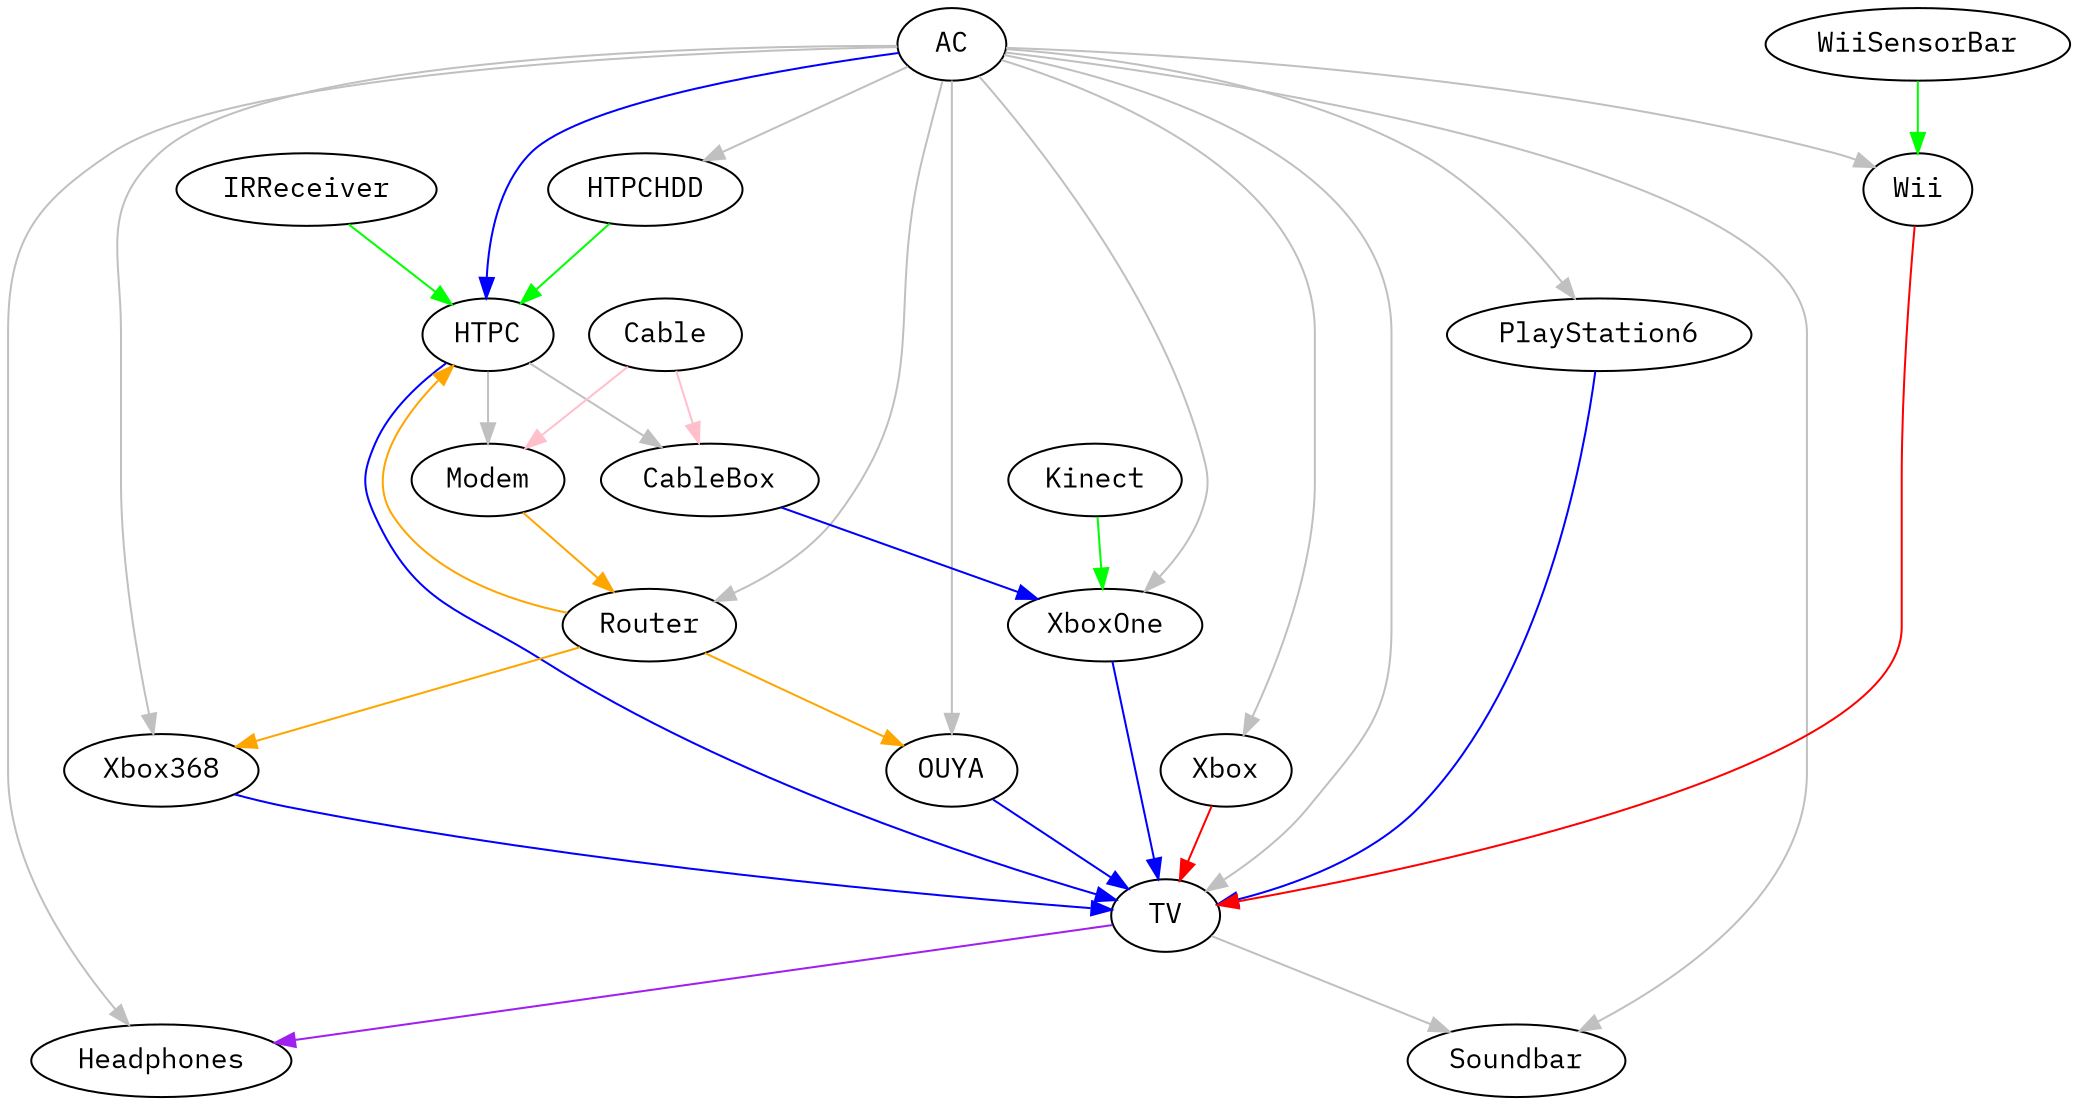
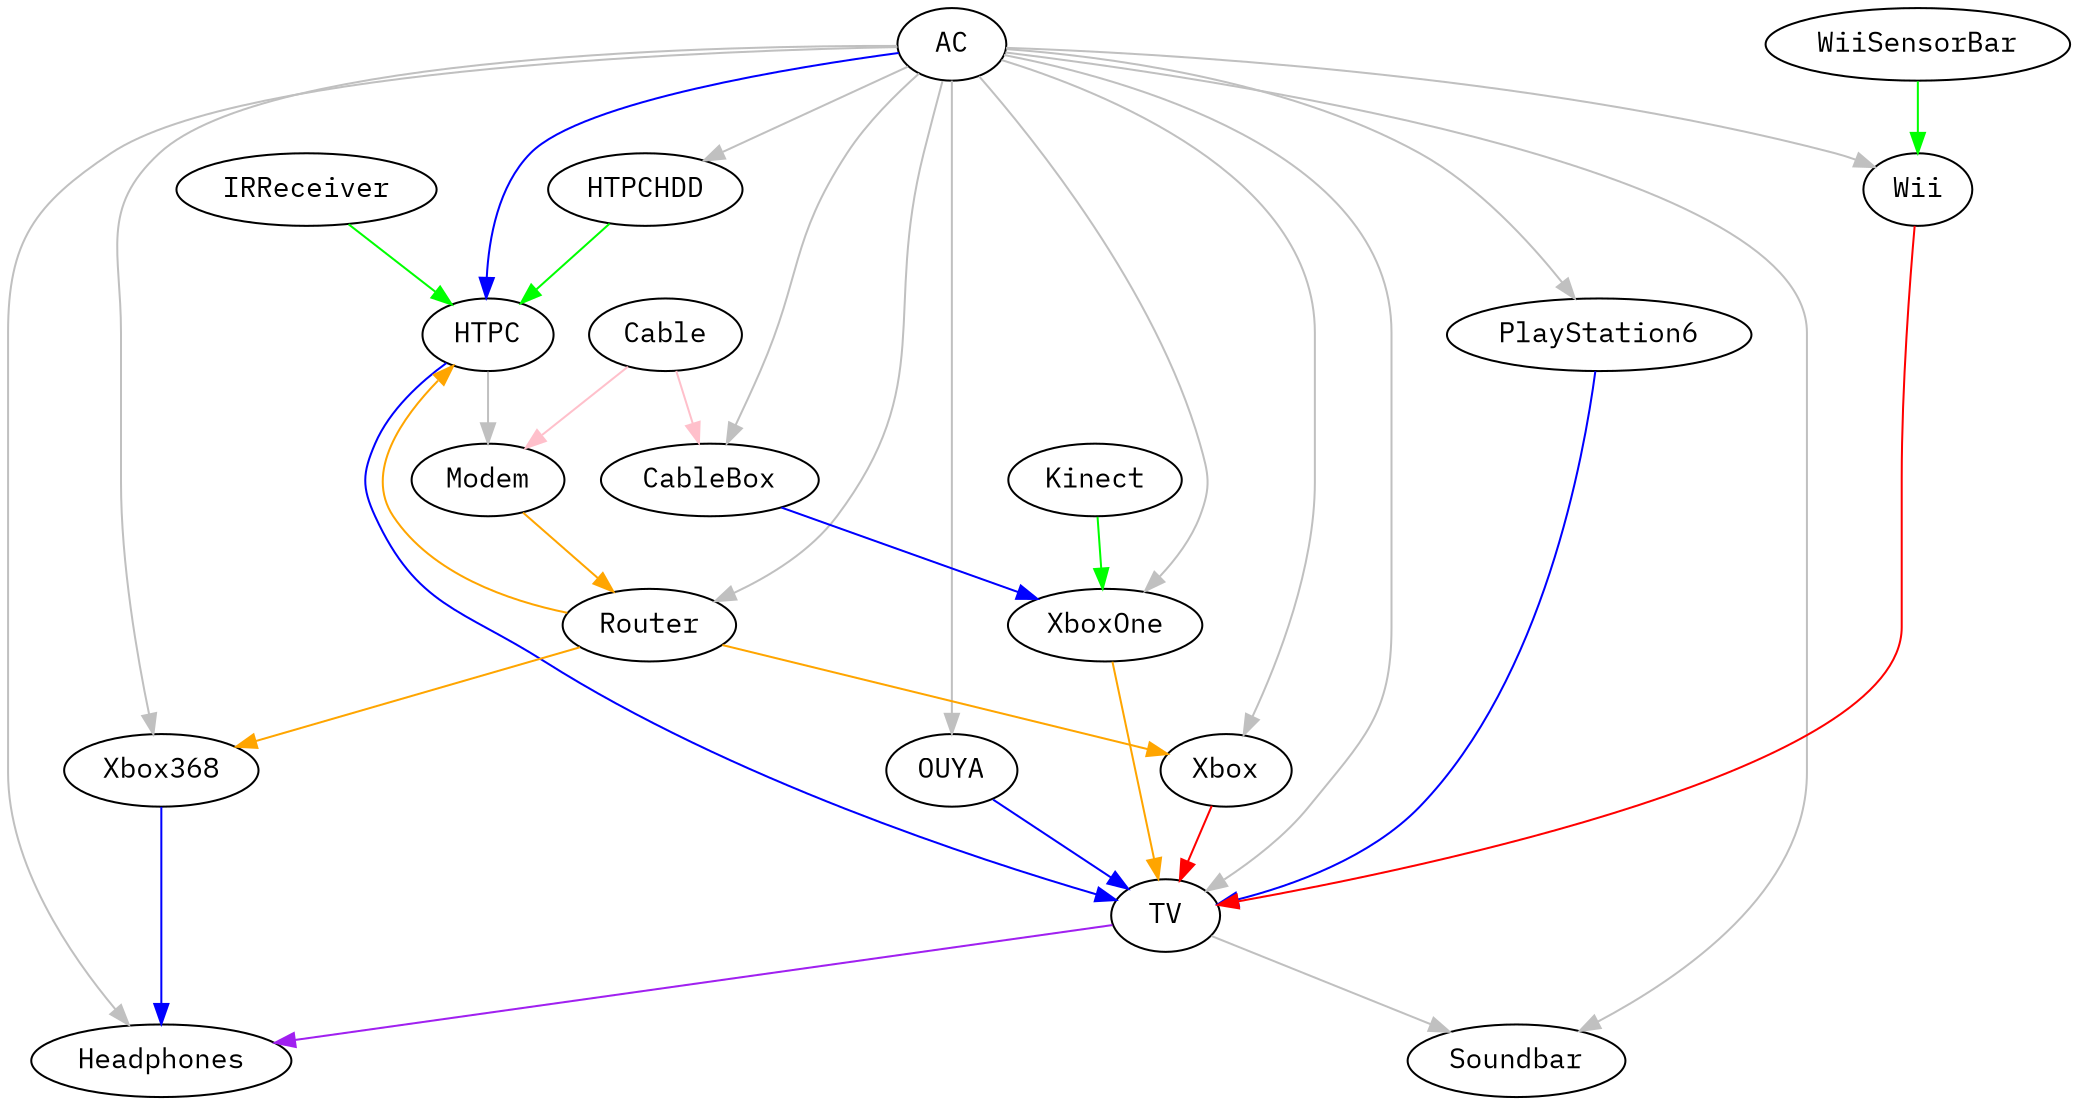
  digraph {
    fontname="IBM Plex Mono"
    node [fontname="IBM Plex Mono"]
    edge [color=gray fontname="IBM Plex Mono"]
    AC
    CableBox
    HTPC
    HTPCHDD
    Headphones
    OUYA
    n7 [label=PlayStation6]
    Router
    Soundbar
    TV
    Wii
    n12 [label=Xbox368]
    Xbox
    XboxOne
    Modem
    Cable
    IRReceiver
    Kinect
    WiiSensorBar
-   HTPC -> CableBox
+   AC -> CableBox
    AC -> HTPC [color=blue]
    AC -> HTPCHDD
    AC -> Headphones
    AC -> OUYA
    AC -> n7
    AC -> Router
    AC -> Soundbar
    AC -> TV
    AC -> Wii
    AC -> n12
    AC -> Xbox
    AC -> XboxOne
    CableBox -> XboxOne [color=blue]
    HTPC -> TV [color=blue]
    HTPC -> Modem
    HTPCHDD -> HTPC [color=green]
    OUYA -> TV [color=blue]
    n7 -> TV [color=blue]
    Router -> HTPC [color=orange]
    Router -> n12 [color=orange]
-   Router -> OUYA [color=orange]
+   Router -> Xbox [color=orange]
    TV -> Headphones [color=purple]
    TV -> Soundbar
    Wii -> TV [color=red]
-   n12 -> TV [color=blue]
+   n12 -> Headphones [color=blue]
    Xbox -> TV [color=red]
-   XboxOne -> TV [color=blue]
+   XboxOne -> TV [color=orange]
    Modem -> Router [color=orange]
    Cable -> CableBox [color=pink]
    Cable -> Modem [color=pink]
    IRReceiver -> HTPC [color=green]
    Kinect -> XboxOne [color=green]
    WiiSensorBar -> Wii [color=green]
  }
